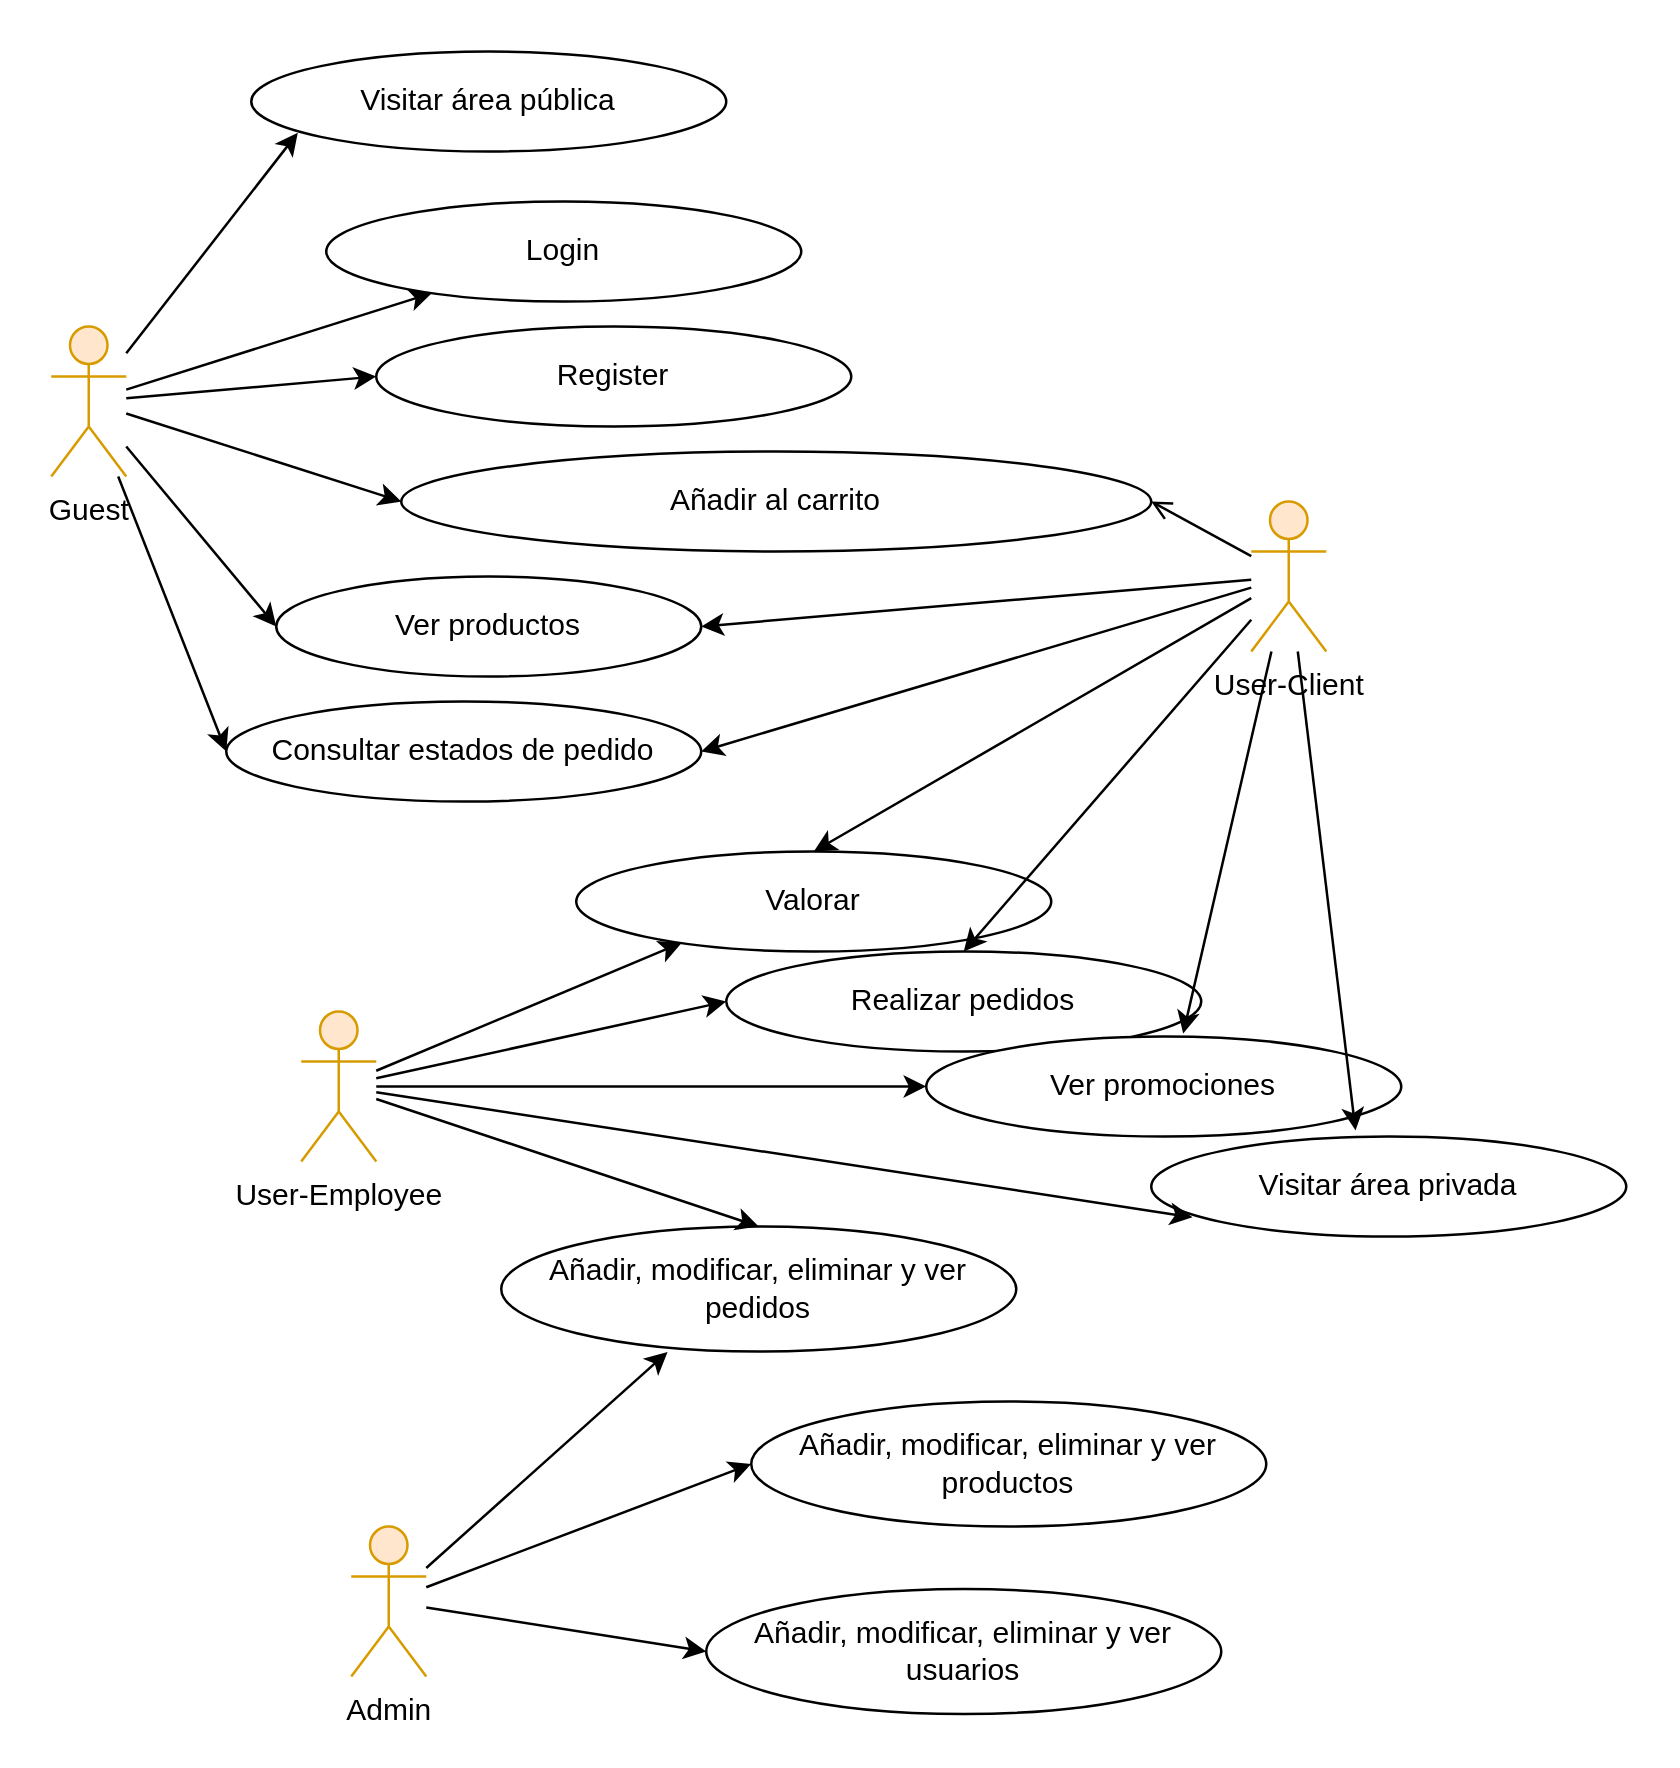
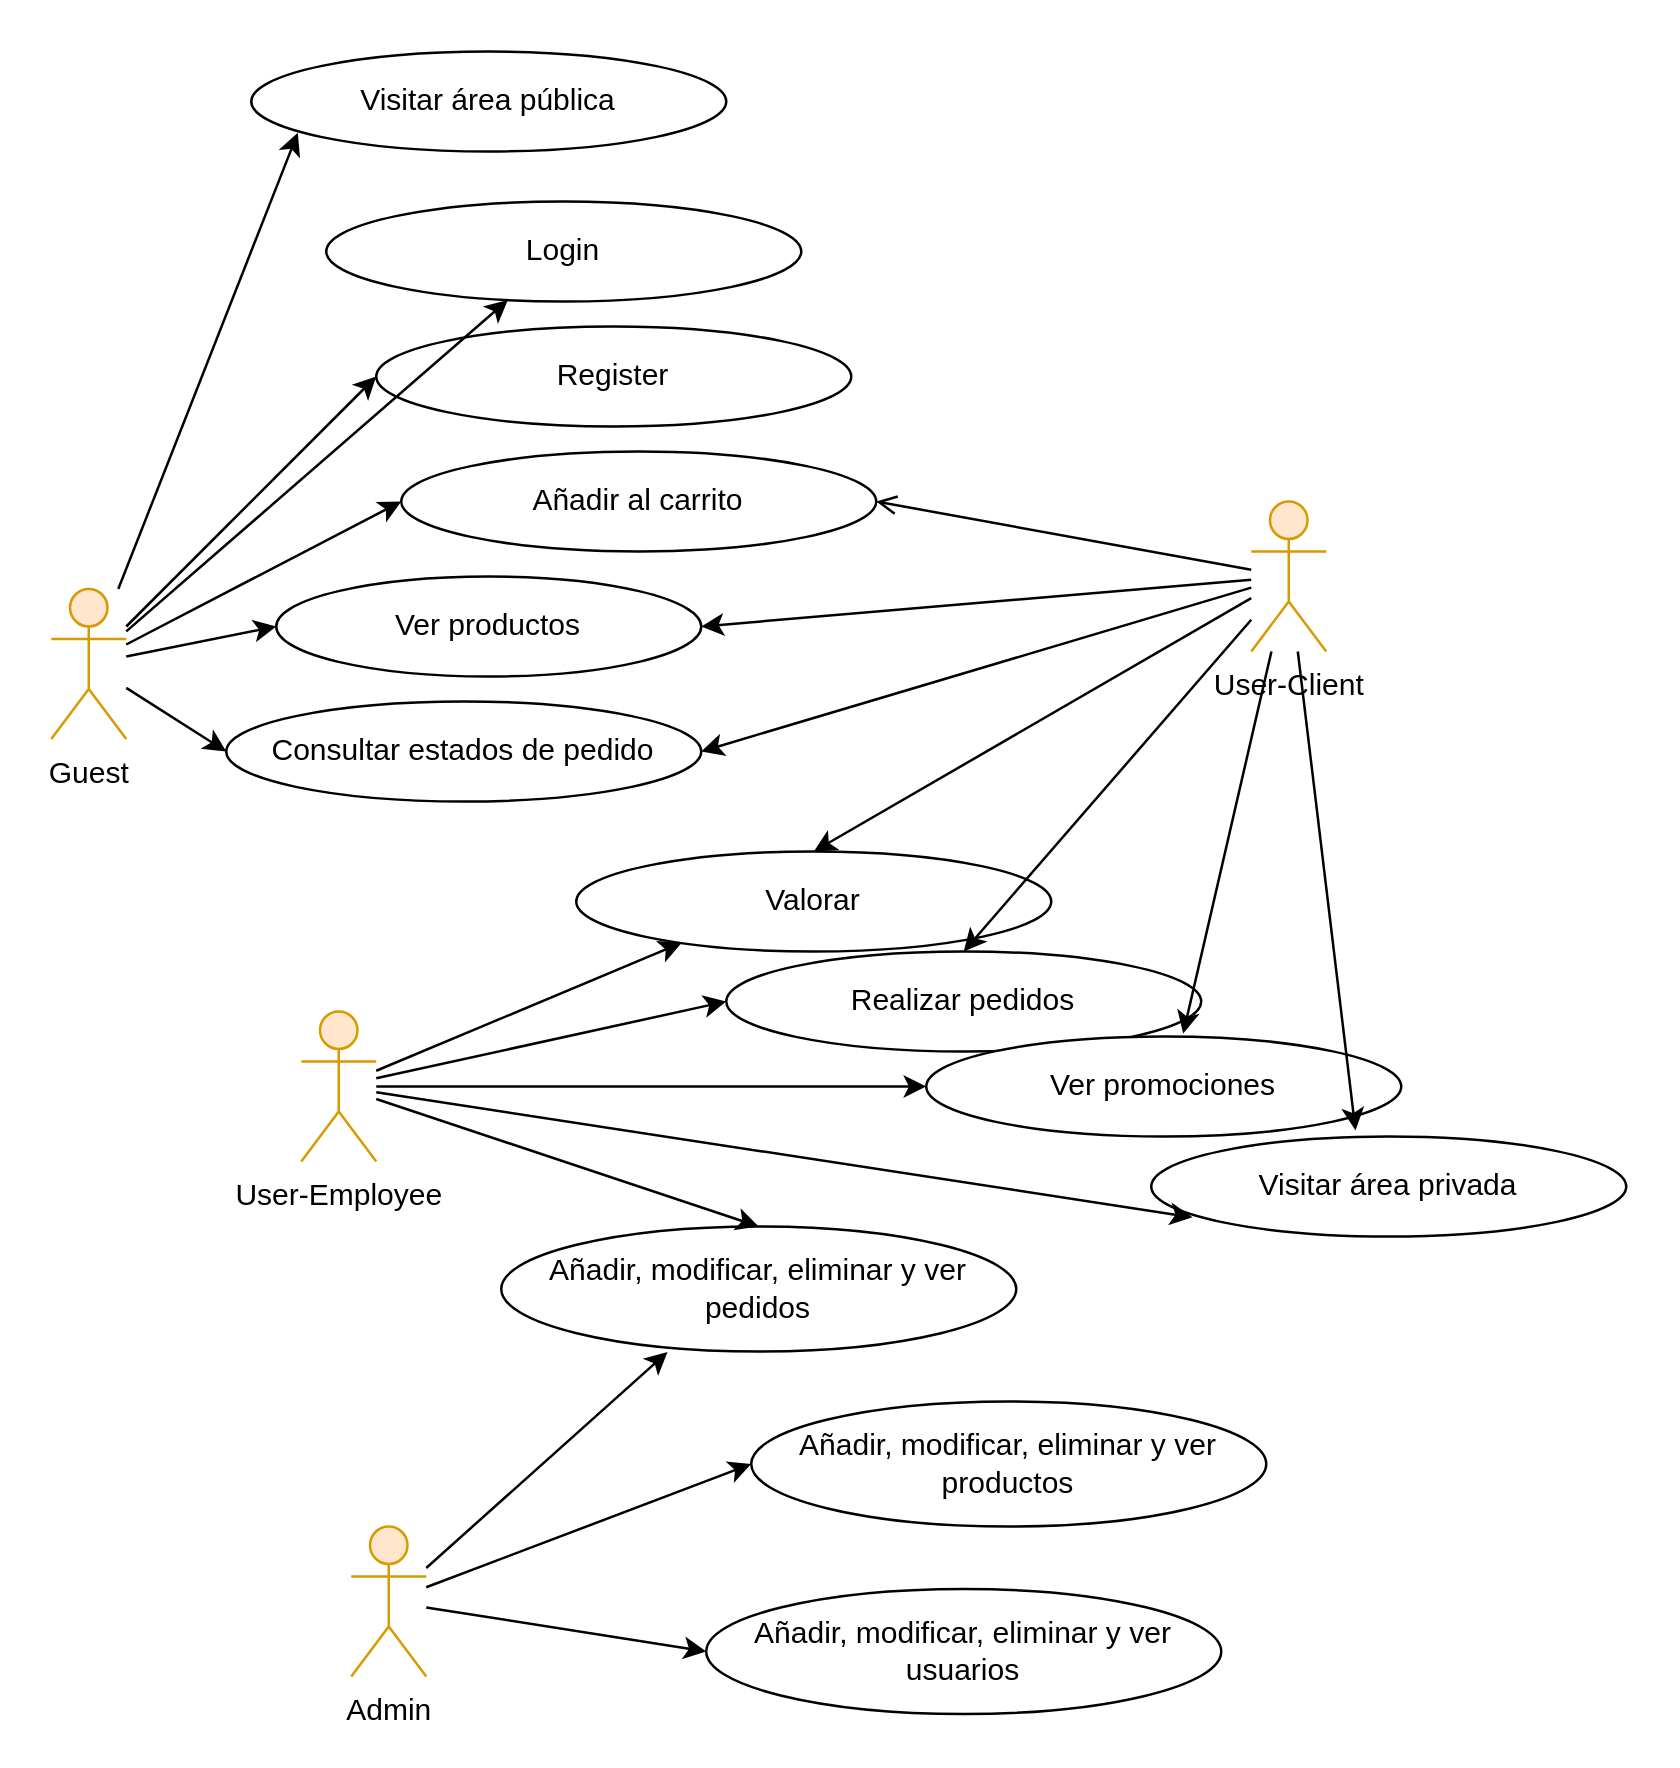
  <mxCell id="0" />
  <mxCell id="1" parent="0" />
- <mxCell id="2" value="Guest&lt;div&gt;&lt;br&gt;&lt;/div&gt;" style="shape=umlActor;verticalLabelPosition=bottom;verticalAlign=top;html=1;outlineConnect=0;fillColor=#ffe6cc;strokeColor=#d79b00;" vertex="1" parent="1"><mxGeometry y="130" width="30" height="60" as="geometry" x="20" /></mxCell>
+ <mxCell id="2" value="Guest&lt;div&gt;&lt;br&gt;&lt;/div&gt;" style="shape=umlActor;verticalLabelPosition=bottom;verticalAlign=top;html=1;outlineConnect=0;fillColor=#ffe6cc;strokeColor=#d79b00;" vertex="1" parent="1"><mxGeometry x="20" y="235" width="30" height="60" as="geometry" /></mxCell>
  <mxCell id="3" value="&lt;div&gt;Admin&lt;/div&gt;" style="shape=umlActor;verticalLabelPosition=bottom;verticalAlign=top;html=1;outlineConnect=0;fillColor=#ffe6cc;strokeColor=#d79b00;" vertex="1" parent="1"><mxGeometry x="140" y="610" width="30" height="60" as="geometry" /></mxCell>
  <mxCell id="4" value="&lt;div&gt;User-Client&lt;/div&gt;" style="shape=umlActor;verticalLabelPosition=bottom;verticalAlign=top;html=1;outlineConnect=0;fillColor=#ffe6cc;strokeColor=#d79b00;" vertex="1" parent="1"><mxGeometry x="500" y="200" width="30" height="60" as="geometry" /></mxCell>
  <mxCell id="5" value="&lt;div&gt;User-Employee&lt;/div&gt;" style="shape=umlActor;verticalLabelPosition=bottom;verticalAlign=top;html=1;outlineConnect=0;fillColor=#ffe6cc;strokeColor=#d79b00;" vertex="1" parent="1"><mxGeometry x="120" y="404" width="30" height="60" as="geometry" /></mxCell>
  <mxCell id="6" value="Visitar área pública" style="ellipse;whiteSpace=wrap;html=1;" vertex="1" parent="1"><mxGeometry x="100" y="20" width="190" height="40" as="geometry" /></mxCell>
  <mxCell id="7" value="Login" style="ellipse;whiteSpace=wrap;html=1;" vertex="1" parent="1"><mxGeometry x="130" y="80" width="190" height="40" as="geometry" /></mxCell>
  <mxCell id="8" value="Register" style="ellipse;whiteSpace=wrap;html=1;" vertex="1" parent="1"><mxGeometry x="150" y="130" width="190" height="40" as="geometry" /></mxCell>
- <mxCell id="9" value="Añadir al carrito" style="ellipse;whiteSpace=wrap;html=1;" vertex="1" parent="1"><mxGeometry x="160" y="180" width="300" height="40" as="geometry" /></mxCell>
+ <mxCell id="9" value="Añadir al carrito" style="ellipse;whiteSpace=wrap;html=1;" vertex="1" parent="1"><mxGeometry x="160" y="180" width="190" height="40" as="geometry" /></mxCell>
  <mxCell id="10" value="Ver productos" style="ellipse;whiteSpace=wrap;html=1;" vertex="1" parent="1"><mxGeometry x="110" y="230" width="170" height="40" as="geometry" /></mxCell>
  <mxCell id="11" value="Consultar estados de pedido" style="ellipse;whiteSpace=wrap;html=1;" vertex="1" parent="1"><mxGeometry x="90" y="280" width="190" height="40" as="geometry" /></mxCell>
  <mxCell id="12" value="" style="endArrow=classic;html=1;rounded=0;entryX=0.098;entryY=0.813;entryDx=0;entryDy=0;entryPerimeter=0;" edge="1" parent="1" source="2" target="6"><mxGeometry width="50" height="50" relative="1" as="geometry"><mxPoint x="70" y="140" as="sourcePoint" /><mxPoint x="120" y="90" as="targetPoint" /></mxGeometry></mxCell>
  <mxCell id="13" value="" style="endArrow=classic;html=1;rounded=0;entryX=0;entryY=0.5;entryDx=0;entryDy=0;" edge="1" parent="1" source="2" target="8"><mxGeometry width="50" height="50" relative="1" as="geometry"><mxPoint x="70" y="200" as="sourcePoint" /><mxPoint x="120" y="150" as="targetPoint" /></mxGeometry></mxCell>
  <mxCell id="14" value="" style="endArrow=classic;html=1;rounded=0;" edge="1" parent="1" source="2" target="7"><mxGeometry width="50" height="50" relative="1" as="geometry"><mxPoint x="80" y="160" as="sourcePoint" /><mxPoint x="130" y="110" as="targetPoint" /></mxGeometry></mxCell>
  <mxCell id="15" value="" style="endArrow=classic;html=1;rounded=0;entryX=0;entryY=0.5;entryDx=0;entryDy=0;" edge="1" parent="1" source="2" target="9"><mxGeometry width="50" height="50" relative="1" as="geometry"><mxPoint x="50" y="140" as="sourcePoint" /><mxPoint x="110" y="150" as="targetPoint" /></mxGeometry></mxCell>
  <mxCell id="16" value="" style="endArrow=classic;html=1;rounded=0;entryX=0;entryY=0.5;entryDx=0;entryDy=0;" edge="1" parent="1" source="2" target="10"><mxGeometry width="50" height="50" relative="1" as="geometry"><mxPoint x="50" y="140" as="sourcePoint" /><mxPoint x="210" y="150" as="targetPoint" /></mxGeometry></mxCell>
  <mxCell id="17" value="" style="endArrow=classic;html=1;rounded=0;entryX=0;entryY=0.5;entryDx=0;entryDy=0;" edge="1" parent="1" source="2" target="11"><mxGeometry width="50" height="50" relative="1" as="geometry"><mxPoint x="60" y="230" as="sourcePoint" /><mxPoint x="200" y="270" as="targetPoint" /></mxGeometry></mxCell>
  <mxCell id="18" value="" style="endArrow=open;html=1;rounded=0;entryX=1;entryY=0.5;entryDx=0;entryDy=0;" edge="1" parent="1" source="4" target="9"><mxGeometry width="50" height="50" relative="1" as="geometry"><mxPoint x="400" y="200" as="sourcePoint" /><mxPoint x="450" y="150" as="targetPoint" /></mxGeometry></mxCell>
  <mxCell id="19" value="" style="endArrow=classic;html=1;rounded=0;entryX=1;entryY=0.5;entryDx=0;entryDy=0;" edge="1" parent="1" source="4" target="10"><mxGeometry width="50" height="50" relative="1" as="geometry"><mxPoint x="510" y="237" as="sourcePoint" /><mxPoint x="360" y="210" as="targetPoint" /></mxGeometry></mxCell>
  <mxCell id="20" value="" style="endArrow=classic;html=1;rounded=0;entryX=1;entryY=0.5;entryDx=0;entryDy=0;" edge="1" parent="1" source="4" target="11"><mxGeometry width="50" height="50" relative="1" as="geometry"><mxPoint x="520" y="247" as="sourcePoint" /><mxPoint x="370" y="220" as="targetPoint" /></mxGeometry></mxCell>
  <mxCell id="21" value="Valorar" style="ellipse;whiteSpace=wrap;html=1;" vertex="1" parent="1"><mxGeometry x="230" y="340" width="190" height="40" as="geometry" /></mxCell>
  <mxCell id="22" value="Visitar área privada" style="ellipse;whiteSpace=wrap;html=1;" vertex="1" parent="1"><mxGeometry x="460" y="454" width="190" height="40" as="geometry" /></mxCell>
  <mxCell id="23" value="Realizar pedidos" style="ellipse;whiteSpace=wrap;html=1;" vertex="1" parent="1"><mxGeometry x="290" y="380" width="190" height="40" as="geometry" /></mxCell>
  <mxCell id="24" value="Ver promociones" style="ellipse;whiteSpace=wrap;html=1;" vertex="1" parent="1"><mxGeometry x="370" y="414" width="190" height="40" as="geometry" /></mxCell>
  <mxCell id="25" value="" style="endArrow=classic;html=1;rounded=0;entryX=0.5;entryY=0;entryDx=0;entryDy=0;" edge="1" parent="1" source="4" target="21"><mxGeometry width="50" height="50" relative="1" as="geometry"><mxPoint x="510" y="244" as="sourcePoint" /><mxPoint x="290" y="310" as="targetPoint" /></mxGeometry></mxCell>
  <mxCell id="26" value="" style="endArrow=classic;html=1;rounded=0;entryX=0.5;entryY=0;entryDx=0;entryDy=0;" edge="1" parent="1" source="4" target="23"><mxGeometry width="50" height="50" relative="1" as="geometry"><mxPoint x="510" y="247" as="sourcePoint" /><mxPoint x="265" y="360" as="targetPoint" /></mxGeometry></mxCell>
  <mxCell id="27" value="" style="endArrow=classic;html=1;rounded=0;entryX=0.541;entryY=-0.029;entryDx=0;entryDy=0;entryPerimeter=0;" edge="1" parent="1" source="4" target="24"><mxGeometry width="50" height="50" relative="1" as="geometry"><mxPoint x="520" y="257" as="sourcePoint" /><mxPoint x="275" y="370" as="targetPoint" /></mxGeometry></mxCell>
  <mxCell id="28" value="" style="endArrow=classic;html=1;rounded=0;entryX=0.43;entryY=-0.061;entryDx=0;entryDy=0;entryPerimeter=0;" edge="1" parent="1" source="4" target="22"><mxGeometry width="50" height="50" relative="1" as="geometry"><mxPoint x="530" y="267" as="sourcePoint" /><mxPoint x="285" y="380" as="targetPoint" /></mxGeometry></mxCell>
  <mxCell id="29" value="" style="endArrow=classic;html=1;rounded=0;entryX=0.222;entryY=0.913;entryDx=0;entryDy=0;entryPerimeter=0;" edge="1" parent="1" source="5" target="21"><mxGeometry width="50" height="50" relative="1" as="geometry"><mxPoint x="510" y="253" as="sourcePoint" /><mxPoint x="349" y="390" as="targetPoint" /></mxGeometry></mxCell>
  <mxCell id="30" value="" style="endArrow=classic;html=1;rounded=0;entryX=0;entryY=0.5;entryDx=0;entryDy=0;" edge="1" parent="1" source="5" target="23"><mxGeometry width="50" height="50" relative="1" as="geometry"><mxPoint x="160" y="433" as="sourcePoint" /><mxPoint x="212" y="397" as="targetPoint" /></mxGeometry></mxCell>
  <mxCell id="31" value="" style="endArrow=classic;html=1;rounded=0;entryX=0;entryY=0.5;entryDx=0;entryDy=0;" edge="1" parent="1" source="5" target="24"><mxGeometry width="50" height="50" relative="1" as="geometry"><mxPoint x="170" y="443" as="sourcePoint" /><mxPoint x="222" y="407" as="targetPoint" /></mxGeometry></mxCell>
  <mxCell id="32" value="" style="endArrow=classic;html=1;rounded=0;entryX=0.087;entryY=0.808;entryDx=0;entryDy=0;entryPerimeter=0;" edge="1" parent="1" source="5" target="22"><mxGeometry width="50" height="50" relative="1" as="geometry"><mxPoint x="180" y="453" as="sourcePoint" /><mxPoint x="232" y="417" as="targetPoint" /></mxGeometry></mxCell>
  <mxCell id="33" value="Añadir, modificar, eliminar y ver pedidos" style="ellipse;whiteSpace=wrap;html=1;" vertex="1" parent="1"><mxGeometry x="200" y="490" width="206" height="50" as="geometry" /></mxCell>
  <mxCell id="34" value="Añadir, modificar, eliminar y ver productos" style="ellipse;whiteSpace=wrap;html=1;" vertex="1" parent="1"><mxGeometry x="300" y="560" width="206" height="50" as="geometry" /></mxCell>
  <mxCell id="35" value="Añadir, modificar, eliminar y ver usuarios" style="ellipse;whiteSpace=wrap;html=1;" vertex="1" parent="1"><mxGeometry x="282" y="635" width="206" height="50" as="geometry" /></mxCell>
  <mxCell id="36" value="" style="endArrow=classic;html=1;rounded=0;entryX=0.5;entryY=0;entryDx=0;entryDy=0;" edge="1" parent="1" source="5" target="33"><mxGeometry width="50" height="50" relative="1" as="geometry"><mxPoint x="160" y="445" as="sourcePoint" /><mxPoint x="497" y="472" as="targetPoint" /></mxGeometry></mxCell>
  <mxCell id="37" value="" style="endArrow=classic;html=1;rounded=0;entryX=0;entryY=0.5;entryDx=0;entryDy=0;" edge="1" parent="1" source="3" target="34"><mxGeometry width="50" height="50" relative="1" as="geometry"><mxPoint x="160" y="449" as="sourcePoint" /><mxPoint x="313" y="500" as="targetPoint" /></mxGeometry></mxCell>
  <mxCell id="38" value="" style="endArrow=classic;html=1;rounded=0;entryX=0.323;entryY=1.004;entryDx=0;entryDy=0;entryPerimeter=0;" edge="1" parent="1" source="3" target="33"><mxGeometry width="50" height="50" relative="1" as="geometry"><mxPoint x="170" y="459" as="sourcePoint" /><mxPoint x="323" y="510" as="targetPoint" /></mxGeometry></mxCell>
  <mxCell id="39" value="" style="endArrow=classic;html=1;rounded=0;entryX=0;entryY=0.5;entryDx=0;entryDy=0;" edge="1" parent="1" source="3" target="35"><mxGeometry width="50" height="50" relative="1" as="geometry"><mxPoint x="180" y="469" as="sourcePoint" /><mxPoint x="333" y="520" as="targetPoint" /></mxGeometry></mxCell>
